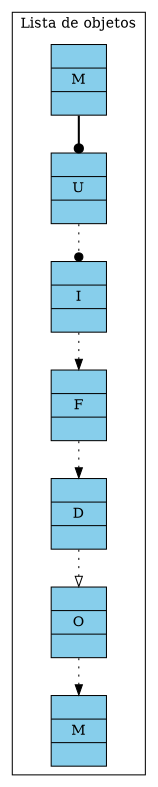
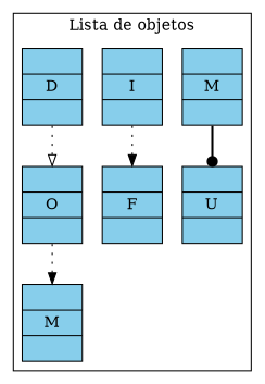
  digraph {
    node [color=black fillcolor=skyblue shape=record style=filled]
    edge [arrowhead=normal headport=e style=dotted tailport=p]
    n1 [label="{ <e> | M| <p> }"]
    n2 [label="{ <e> |  U| <p> }"]
    n3 [label="{ <e> |  I| <p> }"]
    n4 [label="{ <e> |  F| <p> }"]
    n5 [label="{ <e> |  D| <p> }"]
    n6 [label="{ <e> |  O| <p> }"]
    n7 [label="{ <e> |  M| <p> }"]
    subgraph cluster_1 {
      label="Lista de objetos"
      n1
      n2
      n3
      n4
      n5
      n6
      n7
    }
    n1 -> n2 [arrowhead=dot style=bold]
-   n2 -> n3 [arrowhead=dot]
    n3 -> n4
-   n4 -> n5
    n5 -> n6 [arrowhead=onormal]
    n6 -> n7
  }
